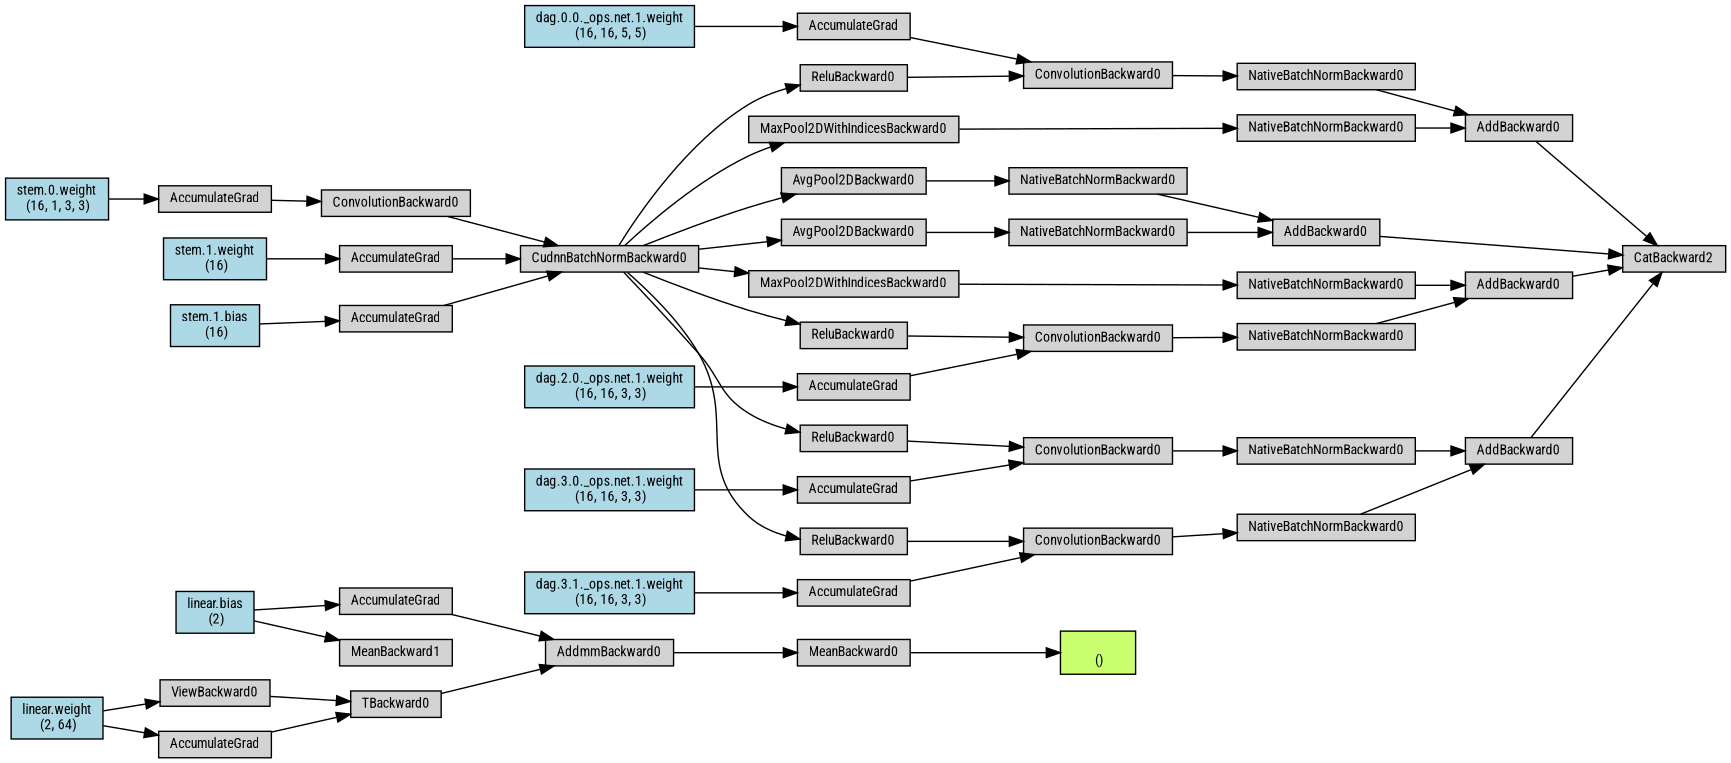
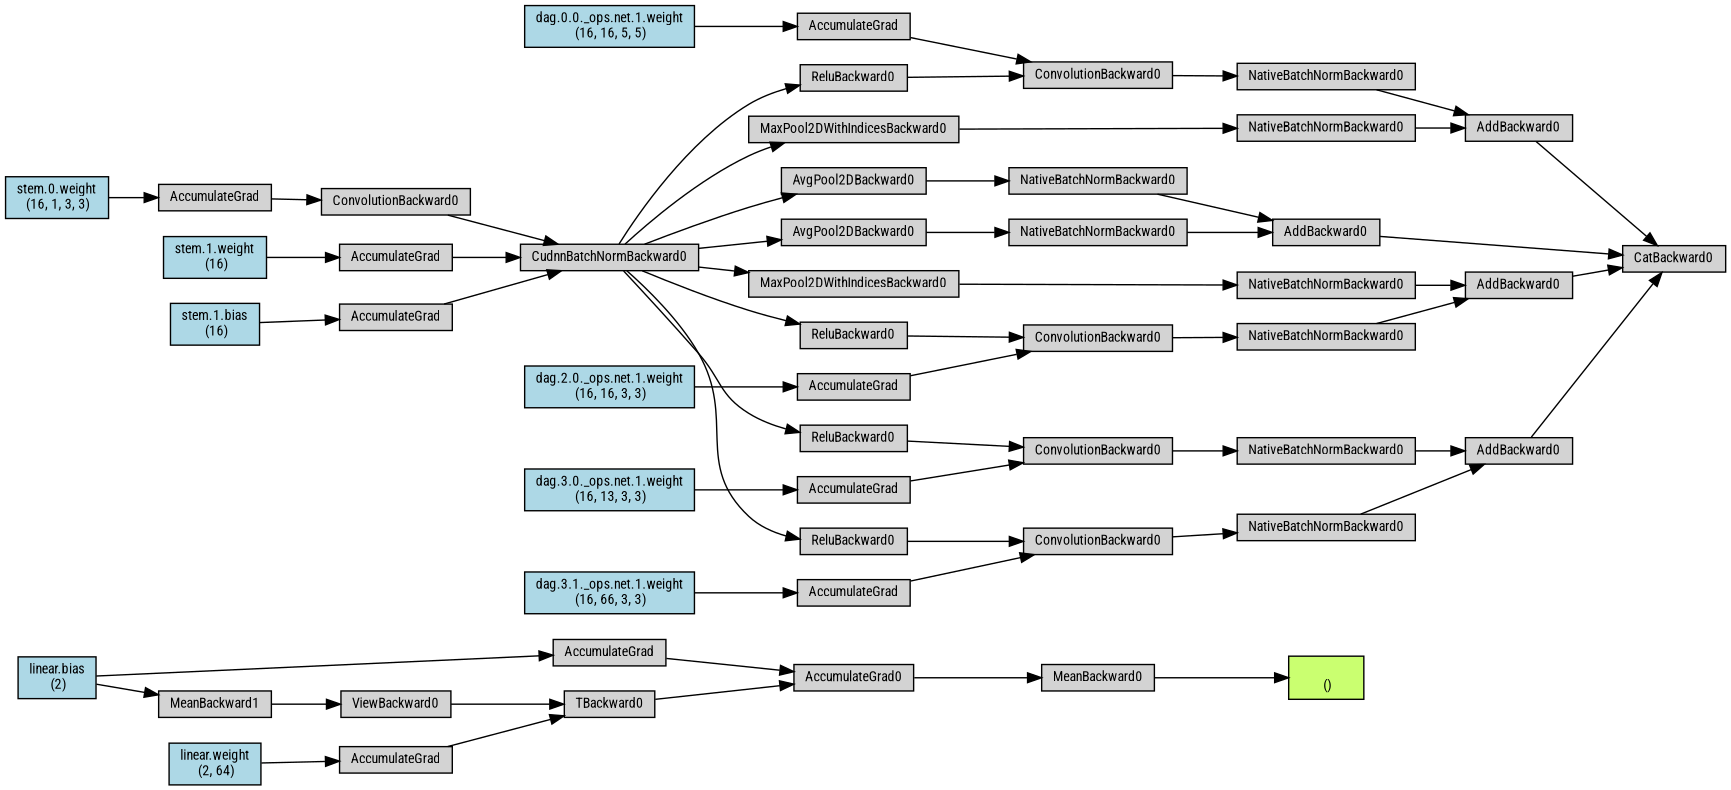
  digraph {
    fontname="Roboto Condensed"
    rankdir=LR
    node [align=left fontname="Roboto Condensed" fontsize=10 ranksep=0.1 shape=box style=filled]
    edge [fontname="Roboto Condensed"]
    n1 [fillcolor=darkolivegreen1 height=0.2 label="\n ()"]
    n2 [height=0.2 label=MeanBackward0]
-   n3 [height=0.2 label=AddmmBackward0]
+   n3 [height=0.2 label=AccumulateGrad0]
    n4 [height=0.2 label=AccumulateGrad]
    n5 [fillcolor=lightblue height=0.2 label="linear.bias\n (2)"]
    n6 [height=0.2 label=MeanBackward1]
    n7 [height=0.2 label=ViewBackward0]
    n8 [height=0.2 label=TBackward0]
-   n9 [height=0.2 label=CatBackward2]
+   n9 [height=0.2 label=CatBackward0]
    n10 [height=0.2 label=AddBackward0]
    n11 [height=0.2 label=NativeBatchNormBackward0]
    n12 [height=0.2 label=ConvolutionBackward0]
    n13 [height=0.2 label=ReluBackward0]
    n14 [height=0.2 label=CudnnBatchNormBackward0]
    n15 [height=0.2 label=MaxPool2DWithIndicesBackward0]
    n16 [height=0.2 label=AvgPool2DBackward0]
    n17 [height=0.2 label=AvgPool2DBackward0]
    n18 [height=0.2 label=ReluBackward0]
    n19 [height=0.2 label=MaxPool2DWithIndicesBackward0]
    n20 [height=0.2 label=ReluBackward0]
    n21 [height=0.2 label=ReluBackward0]
    n22 [height=0.2 label=NativeBatchNormBackward0]
    n23 [height=0.2 label=NativeBatchNormBackward0]
    n24 [height=0.2 label=NativeBatchNormBackward0]
    n25 [height=0.2 label=ConvolutionBackward0]
    n26 [height=0.2 label=NativeBatchNormBackward0]
    n27 [height=0.2 label=ConvolutionBackward0]
    n28 [height=0.2 label=ConvolutionBackward0]
    n29 [height=0.2 label=ConvolutionBackward0]
    n30 [height=0.2 label=AccumulateGrad]
    n31 [fillcolor=lightblue height=0.2 label="stem.0.weight\n (16, 1, 3, 3)"]
    n32 [height=0.2 label=AccumulateGrad]
    n33 [fillcolor=lightblue height=0.2 label="stem.1.weight\n (16)"]
    n34 [height=0.2 label=AccumulateGrad]
    n35 [fillcolor=lightblue height=0.2 label="stem.1.bias\n (16)"]
    n36 [height=0.2 label=AccumulateGrad]
    n37 [fillcolor=lightblue height=0.2 label="dag.0.0._ops.net.1.weight\n (16, 16, 5, 5)"]
    n38 [height=0.2 label=AddBackward0]
    n39 [height=0.2 label=AddBackward0]
    n40 [height=0.2 label=NativeBatchNormBackward0]
    n41 [height=0.2 label=AccumulateGrad]
    n42 [fillcolor=lightblue height=0.2 label="dag.2.0._ops.net.1.weight\n (16, 16, 3, 3)"]
    n43 [height=0.2 label=AddBackward0]
    n44 [height=0.2 label=NativeBatchNormBackward0]
    n45 [height=0.2 label=AccumulateGrad]
-   n46 [fillcolor=lightblue height=0.2 label="dag.3.0._ops.net.1.weight\n (16, 16, 3, 3)"]
+   n46 [fillcolor=lightblue height=0.2 label="dag.3.0._ops.net.1.weight\n (16, 13, 3, 3)"]
    n47 [height=0.2 label=NativeBatchNormBackward0]
    n48 [height=0.2 label=AccumulateGrad]
-   n49 [fillcolor=lightblue height=0.2 label="dag.3.1._ops.net.1.weight\n (16, 16, 3, 3)"]
+   n49 [fillcolor=lightblue height=0.2 label="dag.3.1._ops.net.1.weight\n (16, 66, 3, 3)"]
    n50 [height=0.2 label=AccumulateGrad]
    n51 [fillcolor=lightblue height=0.2 label="linear.weight\n (2, 64)"]
    n2 -> n1
    n3 -> n2
    n4 -> n3
    n5 -> n4
    n5 -> n6
-   n51 -> n7
+   n6 -> n7
    n7 -> n8
    n8 -> n3
    n10 -> n9
    n11 -> n10
    n12 -> n11
    n13 -> n12
    n14 -> n13
    n14 -> n15
    n14 -> n16
    n14 -> n17
    n14 -> n18
    n14 -> n19
    n14 -> n20
    n14 -> n21
    n15 -> n22
    n16 -> n23
    n17 -> n24
    n18 -> n25
    n19 -> n26
    n20 -> n27
    n21 -> n28
    n22 -> n10
    n23 -> n38
    n24 -> n38
    n25 -> n40
    n26 -> n39
    n27 -> n44
    n28 -> n47
    n29 -> n14
    n30 -> n29
    n31 -> n30
    n32 -> n14
    n33 -> n32
    n34 -> n14
    n35 -> n34
    n36 -> n12
    n37 -> n36
    n38 -> n9
    n39 -> n9
    n40 -> n39
    n41 -> n25
    n42 -> n41
    n43 -> n9
    n44 -> n43
    n45 -> n27
    n46 -> n45
    n47 -> n43
    n48 -> n28
    n49 -> n48
    n50 -> n8
    n51 -> n50
  }
